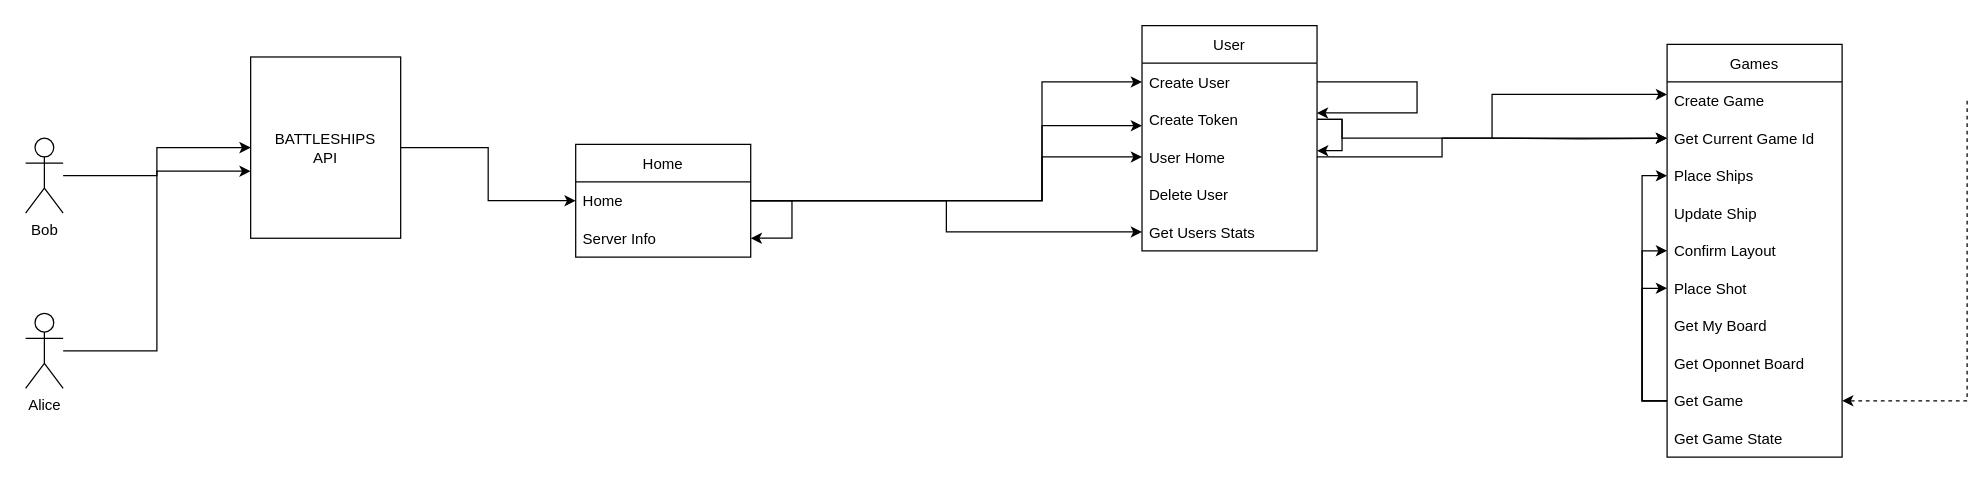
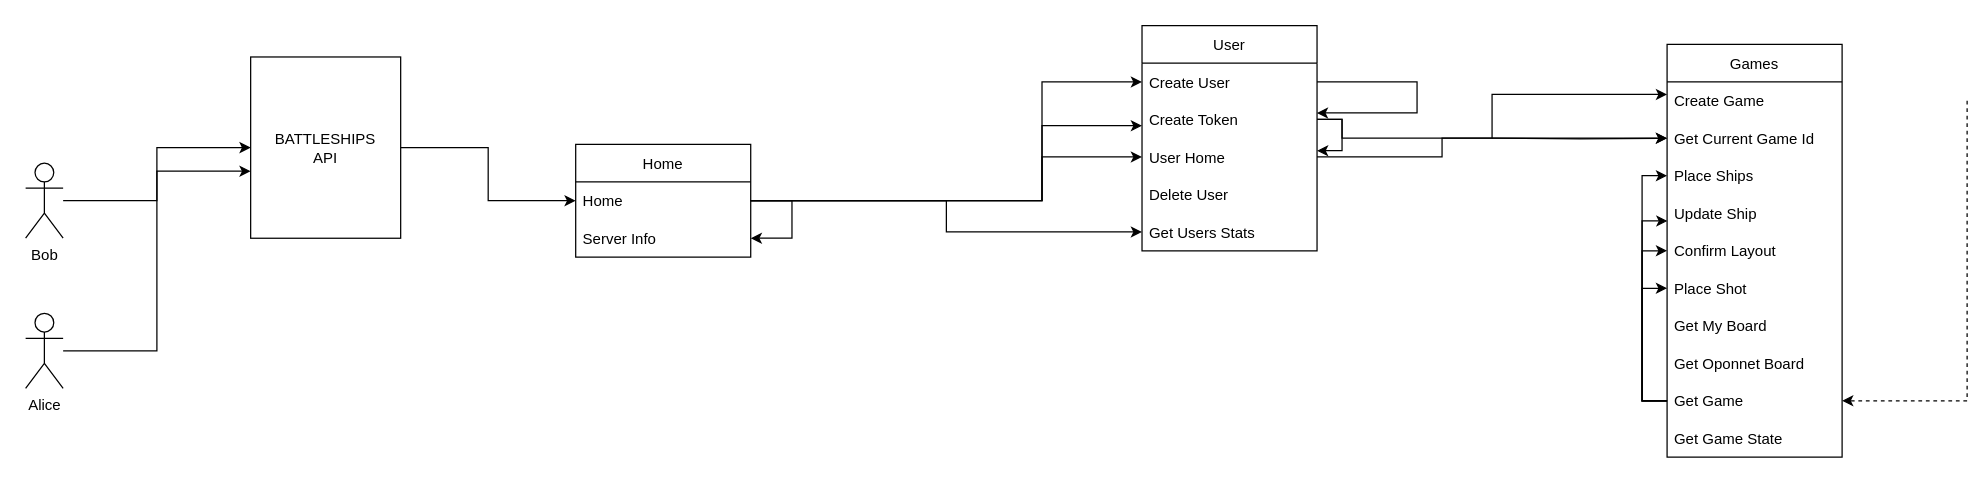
  <mxCell id="0" />
  <mxCell id="1" parent="0" />
  <mxCell id="2" style="edgeStyle=orthogonalEdgeStyle;rounded=0;orthogonalLoop=1;jettySize=auto;html=1;" parent="1" source="3" target="5" edge="1"><mxGeometry relative="1" as="geometry" /></mxCell>
- <mxCell id="3" value="Bob" style="shape=umlActor;verticalLabelPosition=bottom;verticalAlign=top;html=1;outlineConnect=0;" parent="1" vertex="1"><mxGeometry x="20" y="110" width="30" height="60" as="geometry" /></mxCell>
+ <mxCell id="3" value="Bob" style="shape=umlActor;verticalLabelPosition=bottom;verticalAlign=top;html=1;outlineConnect=0;" parent="1" vertex="1"><mxGeometry x="20" y="130" width="30" height="60" as="geometry" /></mxCell>
  <mxCell id="4" style="edgeStyle=orthogonalEdgeStyle;rounded=0;orthogonalLoop=1;jettySize=auto;html=1;" parent="1" source="5" target="6" edge="1"><mxGeometry relative="1" as="geometry" /></mxCell>
  <mxCell id="5" value="BATTLESHIPS &lt;br&gt;API" style="rounded=0;whiteSpace=wrap;html=1;" parent="1" vertex="1"><mxGeometry x="200" y="45" width="120" height="145" as="geometry" /></mxCell>
  <mxCell id="6" value="Home" style="swimlane;fontStyle=0;childLayout=stackLayout;horizontal=1;startSize=30;horizontalStack=0;resizeParent=1;resizeParentMax=0;resizeLast=0;collapsible=1;marginBottom=0;" parent="1" vertex="1"><mxGeometry x="460" y="115" width="140" height="90" as="geometry" /></mxCell>
  <mxCell id="7" style="edgeStyle=orthogonalEdgeStyle;rounded=0;orthogonalLoop=1;jettySize=auto;html=1;exitX=1;exitY=0.5;exitDx=0;exitDy=0;" parent="6" source="8" target="9" edge="1"><mxGeometry relative="1" as="geometry"><Array as="points"><mxPoint x="173" y="45" /><mxPoint x="173" y="75" /></Array></mxGeometry></mxCell>
  <mxCell id="8" value="Home" style="text;strokeColor=none;fillColor=none;align=left;verticalAlign=middle;spacingLeft=4;spacingRight=4;overflow=hidden;points=[[0,0.5],[1,0.5]];portConstraint=eastwest;rotatable=0;" parent="6" vertex="1"><mxGeometry y="30" width="140" height="30" as="geometry" /></mxCell>
  <mxCell id="9" value="Server Info" style="text;strokeColor=none;fillColor=none;align=left;verticalAlign=middle;spacingLeft=4;spacingRight=4;overflow=hidden;points=[[0,0.5],[1,0.5]];portConstraint=eastwest;rotatable=0;" parent="6" vertex="1"><mxGeometry y="60" width="140" height="30" as="geometry" /></mxCell>
  <mxCell id="10" value="User" style="swimlane;fontStyle=0;childLayout=stackLayout;horizontal=1;startSize=30;horizontalStack=0;resizeParent=1;resizeParentMax=0;resizeLast=0;collapsible=1;marginBottom=0;" parent="1" vertex="1"><mxGeometry x="913" y="20" width="140" height="180" as="geometry" /></mxCell>
  <mxCell id="11" style="edgeStyle=orthogonalEdgeStyle;rounded=0;orthogonalLoop=1;jettySize=auto;html=1;entryX=0.999;entryY=0.327;entryDx=0;entryDy=0;exitX=1;exitY=0.5;exitDx=0;exitDy=0;entryPerimeter=0;" parent="10" source="12" target="14" edge="1"><mxGeometry relative="1" as="geometry"><Array as="points"><mxPoint x="220" y="45" /><mxPoint x="220" y="70" /><mxPoint x="140" y="70" /></Array></mxGeometry></mxCell>
  <mxCell id="12" value="Create User" style="text;strokeColor=none;fillColor=none;align=left;verticalAlign=middle;spacingLeft=4;spacingRight=4;overflow=hidden;points=[[0,0.5],[1,0.5]];portConstraint=eastwest;rotatable=0;" parent="10" vertex="1"><mxGeometry y="30" width="140" height="30" as="geometry" /></mxCell>
  <mxCell id="13" style="edgeStyle=orthogonalEdgeStyle;rounded=0;orthogonalLoop=1;jettySize=auto;html=1;exitX=1;exitY=0.5;exitDx=0;exitDy=0;" parent="10" source="14" target="15" edge="1"><mxGeometry relative="1" as="geometry"><Array as="points"><mxPoint x="160" y="75" /><mxPoint x="160" y="100" /></Array></mxGeometry></mxCell>
  <mxCell id="14" value="Create Token" style="text;strokeColor=none;fillColor=none;align=left;verticalAlign=middle;spacingLeft=4;spacingRight=4;overflow=hidden;points=[[0,0.5],[1,0.5]];portConstraint=eastwest;rotatable=0;" parent="10" vertex="1"><mxGeometry y="60" width="140" height="30" as="geometry" /></mxCell>
  <mxCell id="15" value="User Home" style="text;strokeColor=none;fillColor=none;align=left;verticalAlign=middle;spacingLeft=4;spacingRight=4;overflow=hidden;points=[[0,0.5],[1,0.5]];portConstraint=eastwest;rotatable=0;glass=0;" parent="10" vertex="1"><mxGeometry y="90" width="140" height="30" as="geometry" /></mxCell>
  <mxCell id="16" value="Delete User" style="text;strokeColor=none;fillColor=none;align=left;verticalAlign=middle;spacingLeft=4;spacingRight=4;overflow=hidden;points=[[0,0.5],[1,0.5]];portConstraint=eastwest;rotatable=0;" parent="10" vertex="1"><mxGeometry y="120" width="140" height="30" as="geometry" /></mxCell>
  <mxCell id="17" value="Get Users Stats" style="text;strokeColor=none;fillColor=none;align=left;verticalAlign=middle;spacingLeft=4;spacingRight=4;overflow=hidden;points=[[0,0.5],[1,0.5]];portConstraint=eastwest;rotatable=0;" parent="10" vertex="1"><mxGeometry y="150" width="140" height="30" as="geometry" /></mxCell>
  <mxCell id="18" value="Games" style="swimlane;fontStyle=0;childLayout=stackLayout;horizontal=1;startSize=30;horizontalStack=0;resizeParent=1;resizeParentMax=0;resizeLast=0;collapsible=1;marginBottom=0;" parent="1" vertex="1"><mxGeometry x="1333" y="35" width="140" height="330" as="geometry" /></mxCell>
  <mxCell id="19" style="edgeStyle=orthogonalEdgeStyle;rounded=0;orthogonalLoop=1;jettySize=auto;html=1;entryX=1;entryY=0.5;entryDx=0;entryDy=0;dashed=1;" parent="18" target="32" edge="1"><mxGeometry relative="1" as="geometry"><mxPoint x="240" y="45" as="sourcePoint" /><Array as="points"><mxPoint x="240" y="285" /></Array></mxGeometry></mxCell>
  <mxCell id="20" value="Create Game" style="text;strokeColor=none;fillColor=none;align=left;verticalAlign=middle;spacingLeft=4;spacingRight=4;overflow=hidden;points=[[0,0.5],[1,0.5]];portConstraint=eastwest;rotatable=0;" parent="18" vertex="1"><mxGeometry y="30" width="140" height="30" as="geometry" /></mxCell>
  <mxCell id="21" value="Get Current Game Id" style="text;strokeColor=none;fillColor=none;align=left;verticalAlign=middle;spacingLeft=4;spacingRight=4;overflow=hidden;points=[[0,0.5],[1,0.5]];portConstraint=eastwest;rotatable=0;" parent="18" vertex="1"><mxGeometry y="60" width="140" height="30" as="geometry" /></mxCell>
  <mxCell id="22" value="Place Ships" style="text;strokeColor=none;fillColor=none;align=left;verticalAlign=middle;spacingLeft=4;spacingRight=4;overflow=hidden;points=[[0,0.5],[1,0.5]];portConstraint=eastwest;rotatable=0;" parent="18" vertex="1"><mxGeometry y="90" width="140" height="30" as="geometry" /></mxCell>
  <mxCell id="23" value="Update Ship" style="text;strokeColor=none;fillColor=none;align=left;verticalAlign=middle;spacingLeft=4;spacingRight=4;overflow=hidden;points=[[0,0.5],[1,0.5]];portConstraint=eastwest;rotatable=0;" parent="18" vertex="1"><mxGeometry y="120" width="140" height="30" as="geometry" /></mxCell>
  <mxCell id="24" value="Confirm Layout" style="text;strokeColor=none;fillColor=none;align=left;verticalAlign=middle;spacingLeft=4;spacingRight=4;overflow=hidden;points=[[0,0.5],[1,0.5]];portConstraint=eastwest;rotatable=0;" parent="18" vertex="1"><mxGeometry y="150" width="140" height="30" as="geometry" /></mxCell>
  <mxCell id="25" value="Place Shot" style="text;strokeColor=none;fillColor=none;align=left;verticalAlign=middle;spacingLeft=4;spacingRight=4;overflow=hidden;points=[[0,0.5],[1,0.5]];portConstraint=eastwest;rotatable=0;" parent="18" vertex="1"><mxGeometry y="180" width="140" height="30" as="geometry" /></mxCell>
  <mxCell id="26" value="Get My Board" style="text;strokeColor=none;fillColor=none;align=left;verticalAlign=middle;spacingLeft=4;spacingRight=4;overflow=hidden;points=[[0,0.5],[1,0.5]];portConstraint=eastwest;rotatable=0;" parent="18" vertex="1"><mxGeometry y="210" width="140" height="30" as="geometry" /></mxCell>
  <mxCell id="27" value="Get Oponnet Board" style="text;strokeColor=none;fillColor=none;align=left;verticalAlign=middle;spacingLeft=4;spacingRight=4;overflow=hidden;points=[[0,0.5],[1,0.5]];portConstraint=eastwest;rotatable=0;" parent="18" vertex="1"><mxGeometry y="240" width="140" height="30" as="geometry" /></mxCell>
  <mxCell id="28" style="edgeStyle=orthogonalEdgeStyle;rounded=0;orthogonalLoop=1;jettySize=auto;html=1;entryX=0;entryY=0.5;entryDx=0;entryDy=0;" parent="18" source="32" target="22" edge="1"><mxGeometry relative="1" as="geometry" /></mxCell>
+ <mxCell id="29" style="edgeStyle=orthogonalEdgeStyle;rounded=0;orthogonalLoop=1;jettySize=auto;html=1;entryX=0.002;entryY=0.706;entryDx=0;entryDy=0;entryPerimeter=0;" parent="18" source="32" target="23" edge="1"><mxGeometry relative="1" as="geometry" /></mxCell>
  <mxCell id="30" style="edgeStyle=orthogonalEdgeStyle;rounded=0;orthogonalLoop=1;jettySize=auto;html=1;entryX=0;entryY=0.5;entryDx=0;entryDy=0;" parent="18" source="32" target="24" edge="1"><mxGeometry relative="1" as="geometry" /></mxCell>
  <mxCell id="31" style="edgeStyle=orthogonalEdgeStyle;rounded=0;orthogonalLoop=1;jettySize=auto;html=1;entryX=0;entryY=0.5;entryDx=0;entryDy=0;" parent="18" source="32" target="25" edge="1"><mxGeometry relative="1" as="geometry" /></mxCell>
  <mxCell id="32" value="Get Game" style="text;strokeColor=none;fillColor=none;align=left;verticalAlign=middle;spacingLeft=4;spacingRight=4;overflow=hidden;points=[[0,0.5],[1,0.5]];portConstraint=eastwest;rotatable=0;" parent="18" vertex="1"><mxGeometry y="270" width="140" height="30" as="geometry" /></mxCell>
  <mxCell id="33" value="Get Game State" style="text;strokeColor=none;fillColor=none;align=left;verticalAlign=middle;spacingLeft=4;spacingRight=4;overflow=hidden;points=[[0,0.5],[1,0.5]];portConstraint=eastwest;rotatable=0;" parent="18" vertex="1"><mxGeometry y="300" width="140" height="30" as="geometry" /></mxCell>
  <mxCell id="34" style="edgeStyle=orthogonalEdgeStyle;rounded=0;orthogonalLoop=1;jettySize=auto;html=1;" parent="1" source="8" target="12" edge="1"><mxGeometry relative="1" as="geometry"><Array as="points"><mxPoint x="833" y="160" /><mxPoint x="833" y="65" /></Array></mxGeometry></mxCell>
  <mxCell id="35" style="edgeStyle=orthogonalEdgeStyle;rounded=0;orthogonalLoop=1;jettySize=auto;html=1;entryX=0;entryY=0.63;entryDx=0;entryDy=0;entryPerimeter=0;" parent="1" source="36" target="5" edge="1"><mxGeometry relative="1" as="geometry" /></mxCell>
  <mxCell id="36" value="Alice" style="shape=umlActor;verticalLabelPosition=bottom;verticalAlign=top;html=1;outlineConnect=0;" parent="1" vertex="1"><mxGeometry x="20" y="250" width="30" height="60" as="geometry" /></mxCell>
  <mxCell id="37" style="edgeStyle=orthogonalEdgeStyle;rounded=0;orthogonalLoop=1;jettySize=auto;html=1;" parent="1" source="8" target="17" edge="1"><mxGeometry relative="1" as="geometry" /></mxCell>
  <mxCell id="38" style="edgeStyle=orthogonalEdgeStyle;rounded=0;orthogonalLoop=1;jettySize=auto;html=1;" parent="1" source="8" target="14" edge="1"><mxGeometry relative="1" as="geometry"><Array as="points"><mxPoint x="833" y="160" /><mxPoint x="833" y="100" /></Array></mxGeometry></mxCell>
  <mxCell id="39" style="edgeStyle=orthogonalEdgeStyle;rounded=0;orthogonalLoop=1;jettySize=auto;html=1;exitX=1;exitY=0.5;exitDx=0;exitDy=0;" parent="1" source="14" target="20" edge="1"><mxGeometry relative="1" as="geometry"><Array as="points"><mxPoint x="1073" y="95" /><mxPoint x="1073" y="110" /><mxPoint x="1193" y="110" /><mxPoint x="1193" y="75" /></Array></mxGeometry></mxCell>
  <mxCell id="40" style="edgeStyle=orthogonalEdgeStyle;rounded=0;orthogonalLoop=1;jettySize=auto;html=1;" parent="1" target="21" edge="1"><mxGeometry relative="1" as="geometry"><mxPoint x="1193" y="110" as="sourcePoint" /></mxGeometry></mxCell>
  <mxCell id="41" style="edgeStyle=orthogonalEdgeStyle;rounded=0;orthogonalLoop=1;jettySize=auto;html=1;" parent="1" source="8" target="15" edge="1"><mxGeometry relative="1" as="geometry"><Array as="points"><mxPoint x="833" y="160" /><mxPoint x="833" y="125" /></Array></mxGeometry></mxCell>
  <mxCell id="42" style="edgeStyle=orthogonalEdgeStyle;rounded=0;orthogonalLoop=1;jettySize=auto;html=1;entryX=0;entryY=0.5;entryDx=0;entryDy=0;" parent="1" source="15" target="21" edge="1"><mxGeometry relative="1" as="geometry"><Array as="points"><mxPoint x="1153" y="125" /><mxPoint x="1153" y="110" /></Array></mxGeometry></mxCell>
